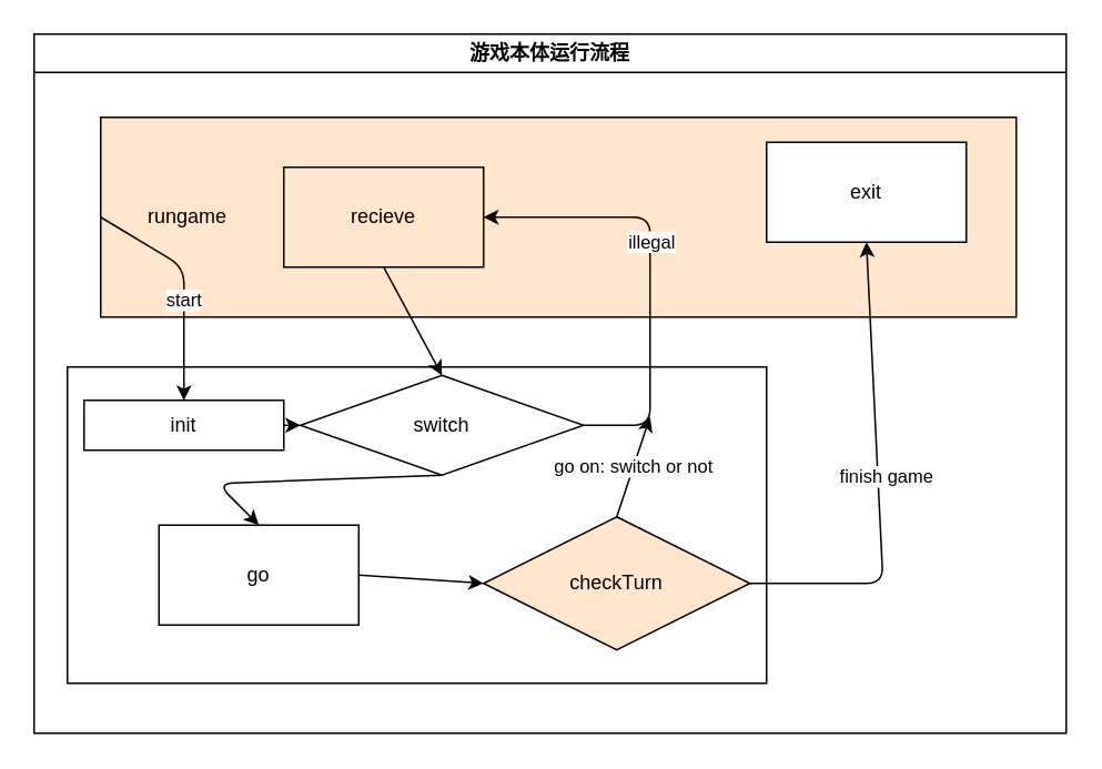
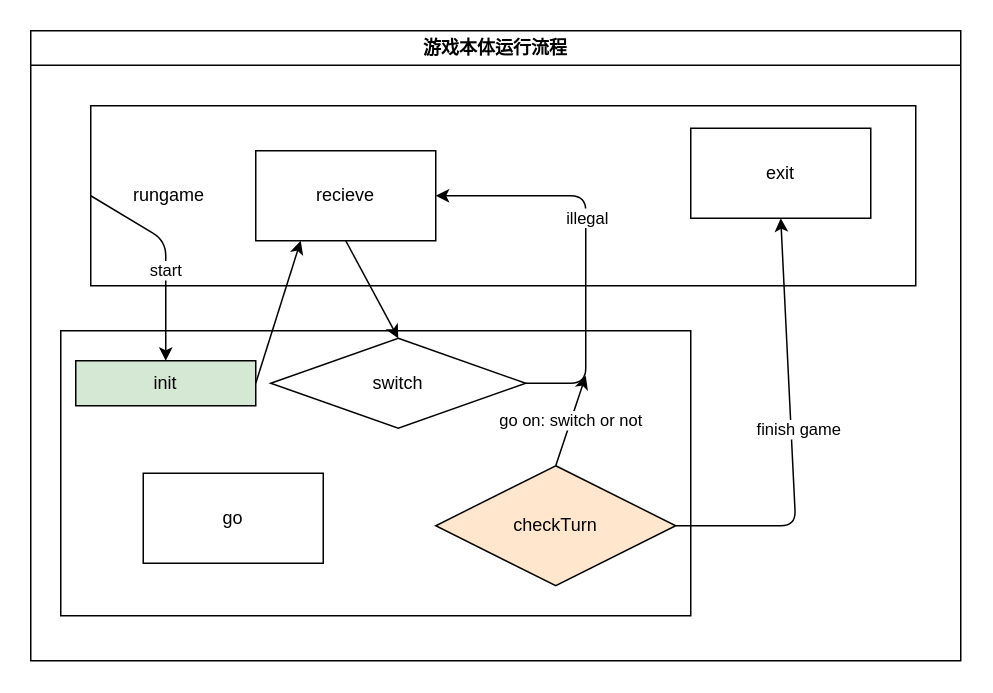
  <mxCell id="0" />
  <mxCell id="1" parent="0" />
  <mxCell id="2" value="游戏本体运行流程" style="swimlane;whiteSpace=wrap;html=1;" vertex="1" parent="1"><mxGeometry x="20" y="20" width="620" height="420" as="geometry" /></mxCell>
- <mxCell id="3" value="&lt;div style=&quot;&quot;&gt;&lt;span style=&quot;background-color: transparent;&quot;&gt;&amp;nbsp; &amp;nbsp; &amp;nbsp; &amp;nbsp; rungame&lt;/span&gt;&lt;/div&gt;" style="rounded=0;whiteSpace=wrap;html=1;align=left;fillColor=#ffe6cc;" vertex="1" parent="2"><mxGeometry x="40" y="50" width="550" height="120" as="geometry" /></mxCell>
+ <mxCell id="3" value="&lt;div style=&quot;&quot;&gt;&lt;span style=&quot;background-color: transparent;&quot;&gt;&amp;nbsp; &amp;nbsp; &amp;nbsp; &amp;nbsp; rungame&lt;/span&gt;&lt;/div&gt;" style="rounded=0;whiteSpace=wrap;html=1;align=left;" vertex="1" parent="2"><mxGeometry x="40" y="50" width="550" height="120" as="geometry" /></mxCell>
  <mxCell id="4" value="" style="rounded=0;whiteSpace=wrap;html=1;" vertex="1" parent="2"><mxGeometry x="20" y="200" width="420" height="190" as="geometry" /></mxCell>
- <mxCell id="5" style="edgeStyle=none;html=1;exitX=1;exitY=0.5;exitDx=0;exitDy=0;" edge="1" parent="2" source="6" target="12"><mxGeometry relative="1" as="geometry" /></mxCell>
- <mxCell id="6" value="init" style="rounded=0;whiteSpace=wrap;html=1;" vertex="1" parent="2"><mxGeometry x="30" y="220" width="120" height="30" as="geometry" /></mxCell>
+ <mxCell id="5" style="edgeStyle=none;html=1;exitX=1;exitY=0.5;exitDx=0;exitDy=0;entryX=0.25;entryY=1;entryDx=0;entryDy=0;" edge="1" parent="2" source="6" target="8"><mxGeometry relative="1" as="geometry" /></mxCell>
+ <mxCell id="6" value="init" style="rounded=0;whiteSpace=wrap;html=1;fillColor=#d5e8d4;" vertex="1" parent="2"><mxGeometry x="30" y="220" width="120" height="30" as="geometry" /></mxCell>
  <mxCell id="7" style="edgeStyle=none;html=1;exitX=0.5;exitY=1;exitDx=0;exitDy=0;entryX=0.5;entryY=0;entryDx=0;entryDy=0;" edge="1" parent="2" source="8" target="12"><mxGeometry relative="1" as="geometry" /></mxCell>
- <mxCell id="8" value="recieve" style="rounded=0;whiteSpace=wrap;html=1;fillColor=#ffe6cc;" vertex="1" parent="2"><mxGeometry x="150" y="80" width="120" height="60" as="geometry" /></mxCell>
+ <mxCell id="8" value="recieve" style="rounded=0;whiteSpace=wrap;html=1;" vertex="1" parent="2"><mxGeometry x="150" y="80" width="120" height="60" as="geometry" /></mxCell>
  <mxCell id="9" style="edgeStyle=none;html=1;exitX=1;exitY=0.5;exitDx=0;exitDy=0;entryX=1;entryY=0.5;entryDx=0;entryDy=0;" edge="1" parent="2" source="12" target="8"><mxGeometry relative="1" as="geometry"><Array as="points"><mxPoint x="370" y="235" /><mxPoint x="370" y="110" /></Array></mxGeometry></mxCell>
  <mxCell id="10" value="illegal" style="edgeLabel;html=1;align=center;verticalAlign=middle;resizable=0;points=[];" vertex="1" connectable="0" parent="9"><mxGeometry x="0.14" relative="1" as="geometry"><mxPoint as="offset" /></mxGeometry></mxCell>
- <mxCell id="11" style="edgeStyle=none;html=1;exitX=0.5;exitY=1;exitDx=0;exitDy=0;entryX=0.5;entryY=0;entryDx=0;entryDy=0;" edge="1" parent="2" source="12" target="14"><mxGeometry relative="1" as="geometry"><Array as="points"><mxPoint x="110" y="270" /></Array></mxGeometry></mxCell>
  <mxCell id="12" value="switch" style="rhombus;whiteSpace=wrap;html=1;" vertex="1" parent="2"><mxGeometry x="160" y="205" width="170" height="60" as="geometry" /></mxCell>
- <mxCell id="13" style="edgeStyle=none;html=1;exitX=1;exitY=0.5;exitDx=0;exitDy=0;entryX=0;entryY=0.5;entryDx=0;entryDy=0;" edge="1" parent="2" source="14" target="18"><mxGeometry relative="1" as="geometry" /></mxCell>
  <mxCell id="14" value="go" style="rounded=0;whiteSpace=wrap;html=1;" vertex="1" parent="2"><mxGeometry x="75" y="295" width="120" height="60" as="geometry" /></mxCell>
  <mxCell id="15" value="go on: switch or not" style="edgeStyle=none;html=1;exitX=0.5;exitY=0;exitDx=0;exitDy=0;" edge="1" parent="2" source="18"><mxGeometry relative="1" as="geometry"><mxPoint x="370" y="230" as="targetPoint" /></mxGeometry></mxCell>
  <mxCell id="16" style="edgeStyle=none;html=1;exitX=1;exitY=0.5;exitDx=0;exitDy=0;entryX=0.5;entryY=1;entryDx=0;entryDy=0;" edge="1" parent="2" source="18" target="19"><mxGeometry relative="1" as="geometry"><mxPoint x="530" y="140" as="targetPoint" /><Array as="points"><mxPoint x="510" y="330" /></Array></mxGeometry></mxCell>
  <mxCell id="17" value="finish game" style="edgeLabel;html=1;align=center;verticalAlign=middle;resizable=0;points=[];" vertex="1" connectable="0" parent="16"><mxGeometry x="-0.812" y="-1" relative="1" as="geometry"><mxPoint x="54" y="-66" as="offset" /></mxGeometry></mxCell>
  <mxCell id="18" value="checkTurn" style="rhombus;whiteSpace=wrap;html=1;fillColor=#ffe6cc;" vertex="1" parent="2"><mxGeometry x="270" y="290" width="160" height="80" as="geometry" /></mxCell>
  <mxCell id="19" value="exit" style="rounded=0;whiteSpace=wrap;html=1;" vertex="1" parent="2"><mxGeometry x="440" y="65" width="120" height="60" as="geometry" /></mxCell>
  <mxCell id="20" value="start" style="edgeStyle=none;html=1;exitX=0;exitY=0.5;exitDx=0;exitDy=0;" edge="1" parent="2" source="3" target="6"><mxGeometry x="0.132" relative="1" as="geometry"><Array as="points"><mxPoint x="90" y="140" /></Array><mxPoint as="offset" /></mxGeometry></mxCell>
